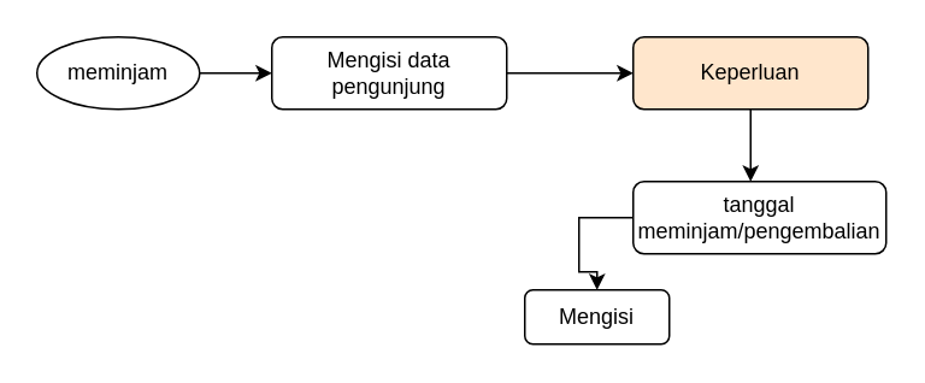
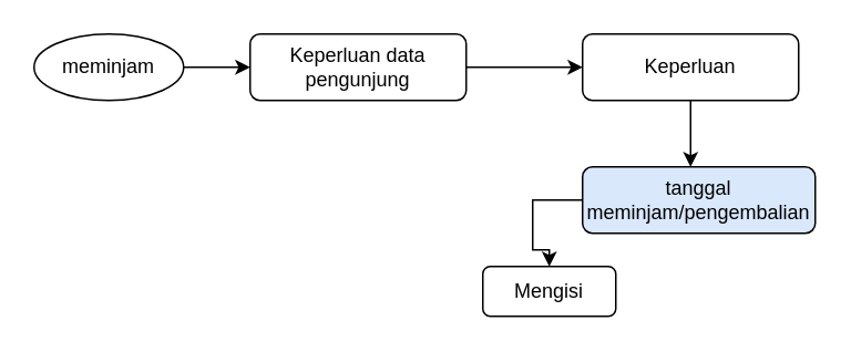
  <mxCell id="0" />
  <mxCell id="1" parent="0" />
  <mxCell id="2" value="meminjam" style="ellipse;whiteSpace=wrap;html=1;" vertex="1" parent="1"><mxGeometry x="20" y="20" width="90" height="40" as="geometry" /></mxCell>
  <mxCell id="3" value="" style="endArrow=classic;html=1;rounded=0;" edge="1" parent="1"><mxGeometry width="50" height="50" relative="1" as="geometry"><mxPoint x="110" y="40" as="sourcePoint" /><mxPoint x="150" y="40" as="targetPoint" /></mxGeometry></mxCell>
  <mxCell id="4" value="" style="edgeStyle=orthogonalEdgeStyle;rounded=0;orthogonalLoop=1;jettySize=auto;html=1;" edge="1" parent="1" source="5"><mxGeometry relative="1" as="geometry"><mxPoint x="350" y="40" as="targetPoint" /></mxGeometry></mxCell>
- <mxCell id="5" value="Mengisi data pengunjung" style="rounded=1;whiteSpace=wrap;html=1;" vertex="1" parent="1"><mxGeometry x="150" y="20" width="130" height="40" as="geometry" /></mxCell>
+ <mxCell id="5" value="Keperluan data pengunjung" style="rounded=1;whiteSpace=wrap;html=1;" vertex="1" parent="1"><mxGeometry x="150" y="20" width="130" height="40" as="geometry" /></mxCell>
  <mxCell id="6" value="" style="edgeStyle=orthogonalEdgeStyle;rounded=0;orthogonalLoop=1;jettySize=auto;html=1;" edge="1" parent="1" source="7"><mxGeometry relative="1" as="geometry"><mxPoint x="415" y="100" as="targetPoint" /></mxGeometry></mxCell>
- <mxCell id="7" value="Keperluan" style="rounded=1;whiteSpace=wrap;html=1;fillColor=#ffe6cc;" vertex="1" parent="1"><mxGeometry x="350" y="20" width="130" height="40" as="geometry" /></mxCell>
+ <mxCell id="7" value="Keperluan" style="rounded=1;whiteSpace=wrap;html=1;" vertex="1" parent="1"><mxGeometry x="350" y="20" width="130" height="40" as="geometry" /></mxCell>
  <mxCell id="8" value="" style="edgeStyle=orthogonalEdgeStyle;rounded=0;orthogonalLoop=1;jettySize=auto;html=1;exitX=0;exitY=0.5;exitDx=0;exitDy=0;" edge="1" parent="1" source="9"><mxGeometry relative="1" as="geometry"><mxPoint x="350" y="150" as="sourcePoint" /><mxPoint x="330" y="160" as="targetPoint" /><Array as="points"><mxPoint x="320" y="120" /><mxPoint x="320" y="150" /></Array></mxGeometry></mxCell>
- <mxCell id="9" value="tanggal meminjam/pengembalian" style="rounded=1;whiteSpace=wrap;html=1;" vertex="1" parent="1"><mxGeometry x="350" y="100" width="140" height="40" as="geometry" /></mxCell>
+ <mxCell id="9" value="tanggal meminjam/pengembalian" style="rounded=1;whiteSpace=wrap;html=1;fillColor=#dae8fc;" vertex="1" parent="1"><mxGeometry x="350" y="100" width="140" height="40" as="geometry" /></mxCell>
  <mxCell id="10" value="" style="rounded=1;whiteSpace=wrap;html=1;" vertex="1" parent="1"><mxGeometry x="290" y="160" width="80" height="30" as="geometry" /></mxCell>
  <mxCell id="11" value="Mengisi" style="text;html=1;strokeColor=none;fillColor=none;align=center;verticalAlign=middle;whiteSpace=wrap;rounded=0;" vertex="1" parent="1"><mxGeometry x="300" y="160" width="60" height="30" as="geometry" /></mxCell>
